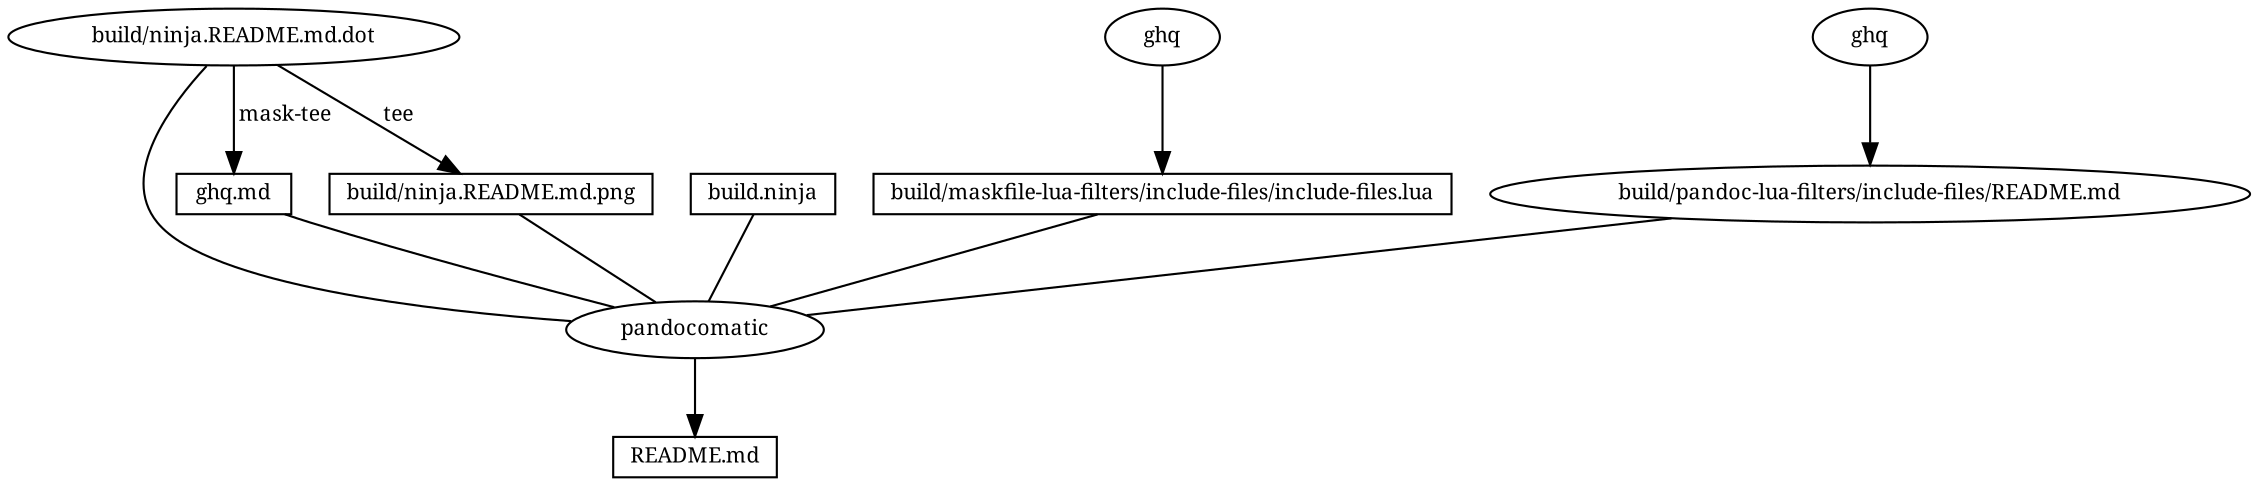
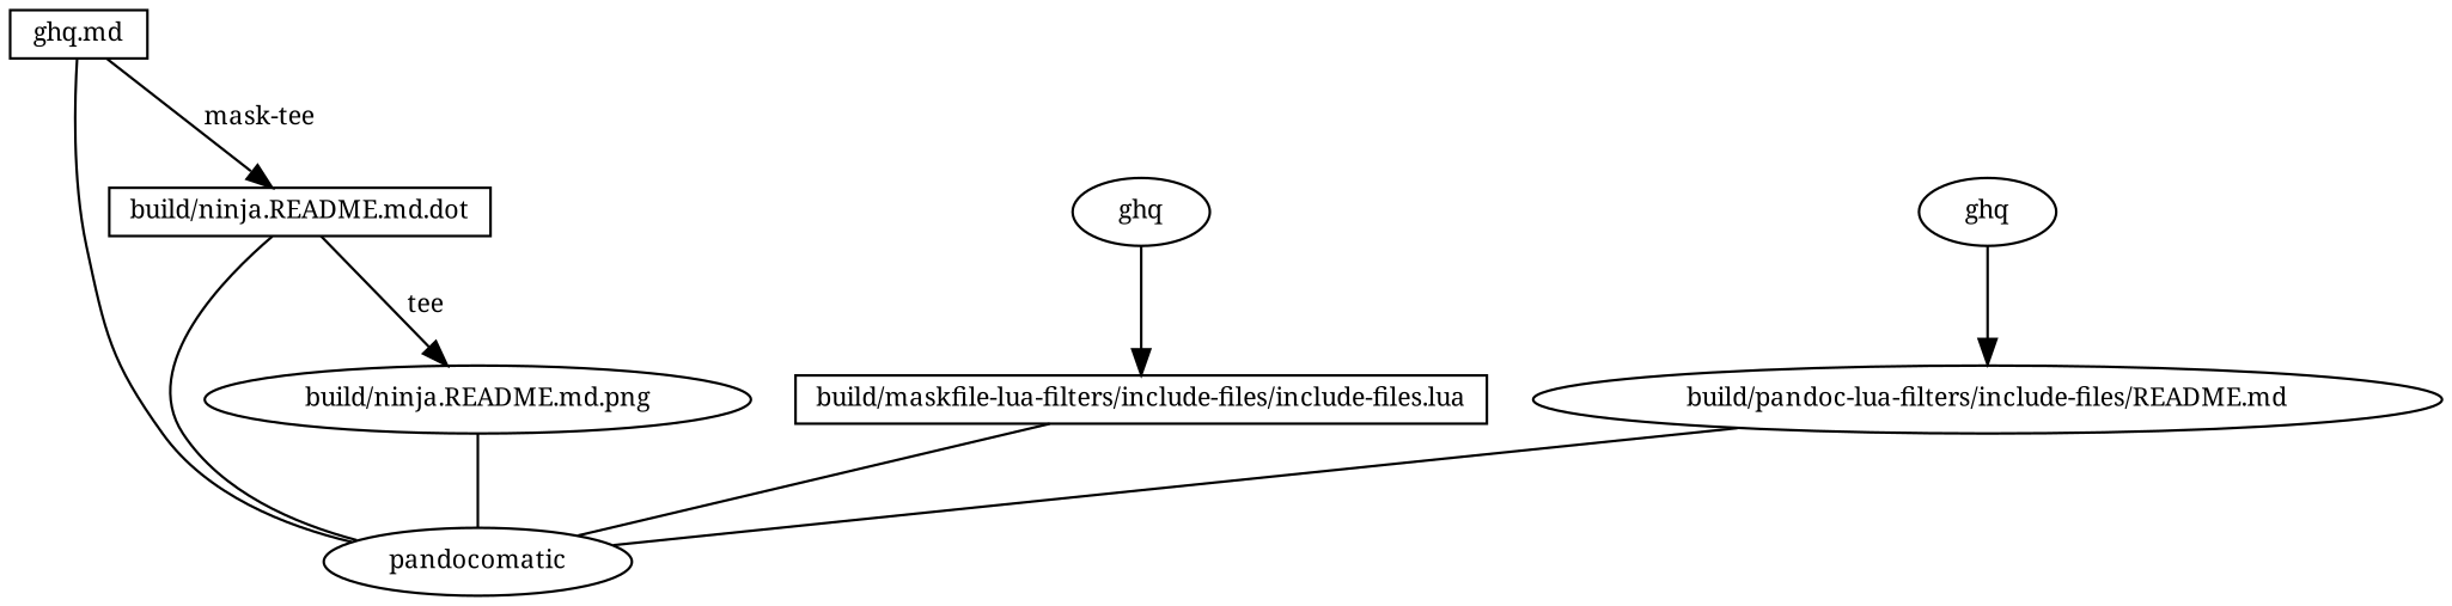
  digraph {
    fontname="Noto Serif"
    rankdir=TB
    node [fontname="Noto Serif" fontsize=10 shape=box]
    edge [fontname="Noto Serif" fontsize=10 arrowhead=none]
-   n1 [height=0.25 label="README.md"]
    n2 [height=0.25 label=pandocomatic shape=ellipse]
    n3 [height=0.25 label="ghq.md"]
-   n4 [height=0.25 label="build/ninja.README.md.dot" shape=ellipse]
-   n5 [height=0.25 label="build/ninja.README.md.png"]
-   n6 [height=0.25 label="build.ninja"]
+   n4 [height=0.25 label="build/ninja.README.md.dot"]
+   n5 [height=0.25 label="build/ninja.README.md.png" shape=ellipse]
    n7 [height=0.25 label="build/maskfile-lua-filters/include-files/include-files.lua"]
    n8 [height=0.25 label="build/pandoc-lua-filters/include-files/README.md" shape=ellipse]
    n9 [height=0.25 label=ghq shape=ellipse]
    n10 [height=0.25 label=ghq shape=ellipse]
-   n2 -> n1 [arrowhead=""]
    n3 -> n2
-   n4 -> n3 [label=" mask-tee" arrowhead=""]
+   n3 -> n4 [label=" mask-tee" arrowhead=""]
    n4 -> n2
    n4 -> n5 [label=" tee" arrowhead=""]
    n5 -> n2
-   n6 -> n2
    n7 -> n2
    n8 -> n2
    n9 -> n7 [arrowhead=""]
    n10 -> n8 [arrowhead=""]
  }
